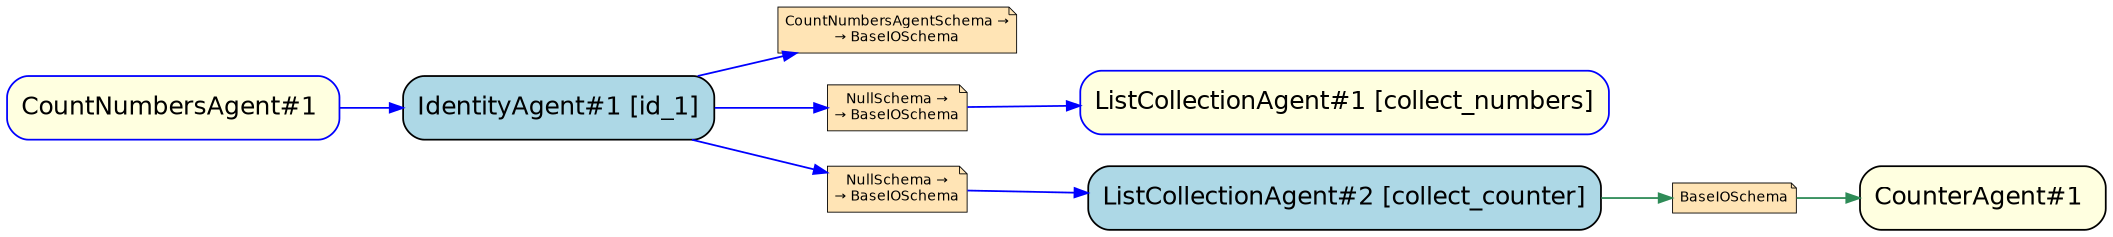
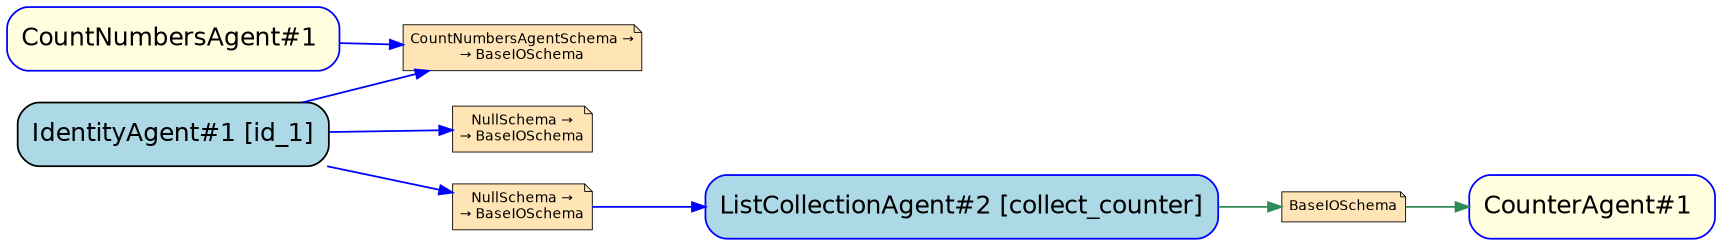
  digraph {
    fontname="DejaVu Sans"
    rankdir=LR
    node [color=black fillcolor=moccasin fontcolor=black fontname="DejaVu Sans" shape=box style="rounded,filled"]
    edge [arrowsize=0.75 color=blue fontname="DejaVu Sans"]
-   "ListCollectionAgent#1 [collect_numbers]" [color=blue fillcolor=lightyellow]
-   "CounterAgent#1 " [fillcolor=lightyellow]
+   "CounterAgent#1 " [color=blue fillcolor=lightyellow]
    "CountNumbersAgent#1 " [color=blue fillcolor=lightyellow]
    n4 [fontsize=8 height=0.0 label="CountNumbersAgentSchema →\n→ BaseIOSchema" margin=0.05 penwidth=0.5 shape=note style=filled width=0.0]
    "IdentityAgent#1 [id_1]" [fillcolor=lightblue]
    n6 [fontsize=8 height=0.0 label="NullSchema →\n→ BaseIOSchema" margin=0.05 penwidth=0.5 shape=note style=filled width=0.0]
    n7 [fontsize=8 height=0.0 label="NullSchema →\n→ BaseIOSchema" margin=0.05 penwidth=0.5 shape=note style=filled width=0.0]
-   "ListCollectionAgent#2 [collect_counter]" [fillcolor=lightblue]
+   "ListCollectionAgent#2 [collect_counter]" [color=blue fillcolor=lightblue]
    n9 [fontsize=8 height=0.0 label=BaseIOSchema margin=0.05 penwidth=0.5 shape=note style=filled width=0.0]
-   "CountNumbersAgent#1 " -> "IdentityAgent#1 [id_1]"
+   "CountNumbersAgent#1 " -> n4
    "IdentityAgent#1 [id_1]" -> n4
    "IdentityAgent#1 [id_1]" -> n6
    "IdentityAgent#1 [id_1]" -> n7
-   n6 -> "ListCollectionAgent#1 [collect_numbers]"
    n7 -> "ListCollectionAgent#2 [collect_counter]"
    "ListCollectionAgent#2 [collect_counter]" -> n9 [color=seagreen]
    n9 -> "CounterAgent#1 " [color=seagreen]
  }
